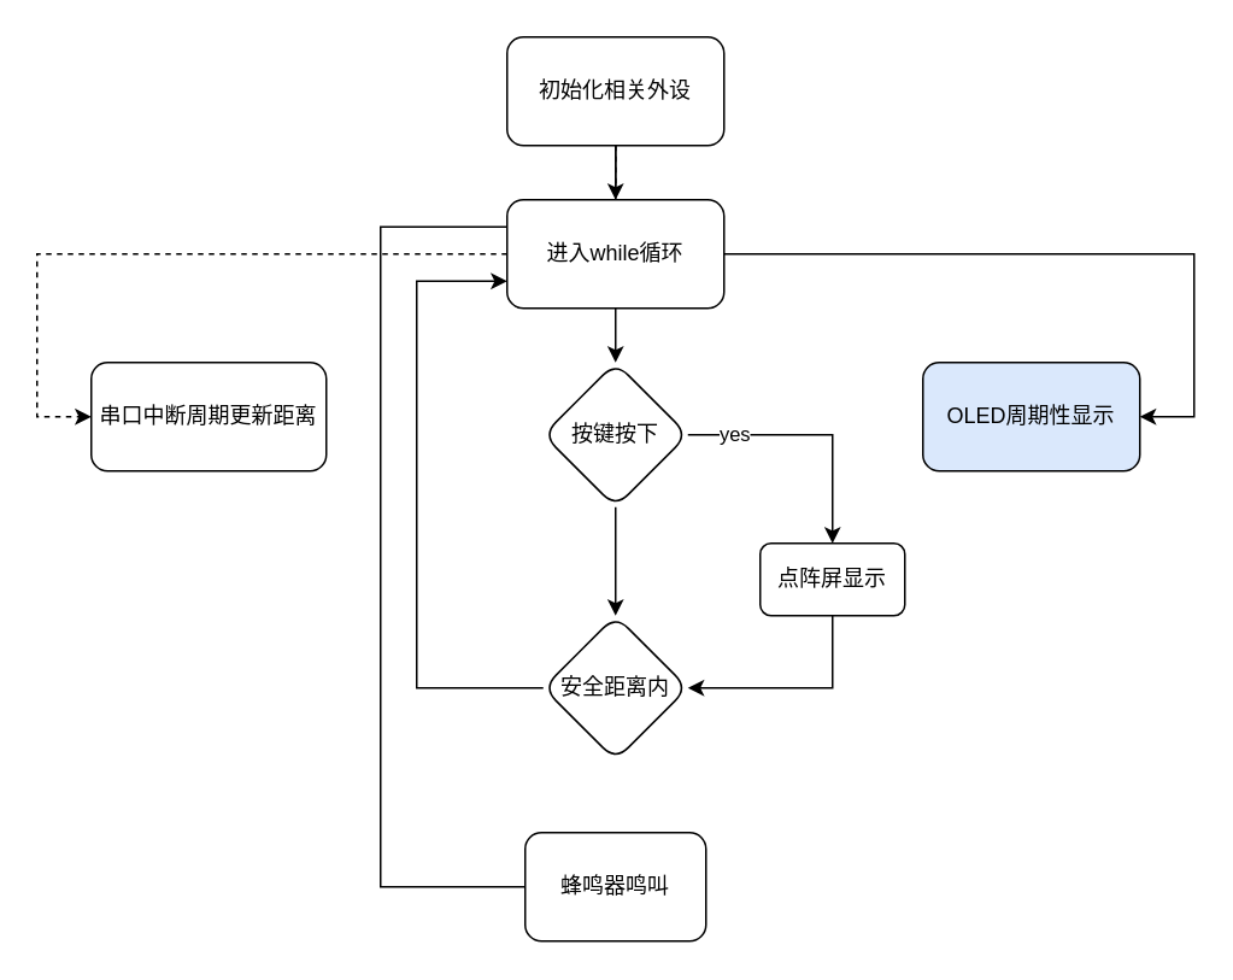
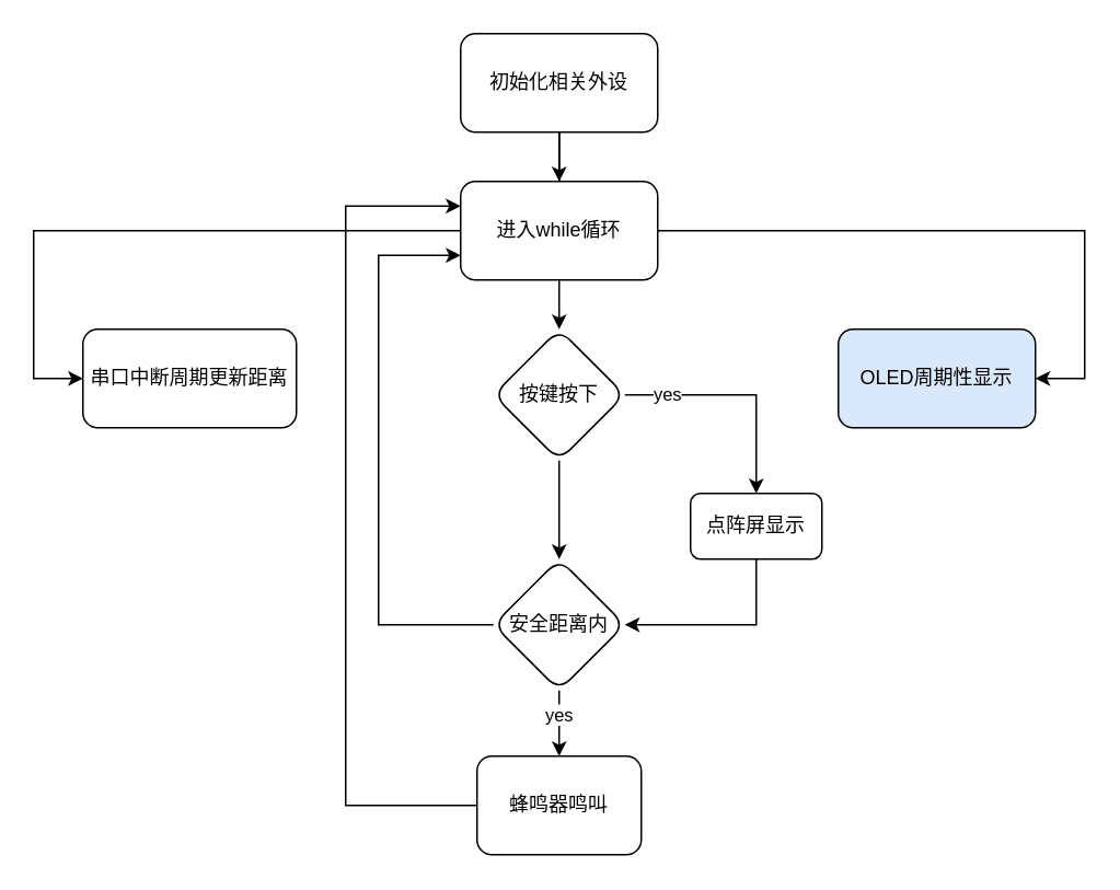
  <mxCell id="0" />
  <mxCell id="1" parent="0" />
  <mxCell id="2" value="" style="edgeStyle=orthogonalEdgeStyle;rounded=0;orthogonalLoop=1;jettySize=auto;html=1;" edge="1" parent="1" source="5" target="7"><mxGeometry relative="1" as="geometry" /></mxCell>
  <mxCell id="3" value="" style="edgeStyle=orthogonalEdgeStyle;rounded=0;orthogonalLoop=1;jettySize=auto;html=1;" edge="1" parent="1" source="5" target="18"><mxGeometry relative="1" as="geometry"><Array as="points"><mxPoint x="340" y="140" /><mxPoint x="660" y="140" /></Array></mxGeometry></mxCell>
- <mxCell id="4" value="" style="edgeStyle=orthogonalEdgeStyle;rounded=0;orthogonalLoop=1;jettySize=auto;html=1;dashed=1;" edge="1" parent="1" source="5" target="19"><mxGeometry relative="1" as="geometry"><Array as="points"><mxPoint x="340" y="140" /><mxPoint x="20" y="140" /><mxPoint x="20" y="230" /></Array></mxGeometry></mxCell>
+ <mxCell id="4" value="" style="edgeStyle=orthogonalEdgeStyle;rounded=0;orthogonalLoop=1;jettySize=auto;html=1;" edge="1" parent="1" source="5" target="19"><mxGeometry relative="1" as="geometry"><Array as="points"><mxPoint x="340" y="140" /><mxPoint x="20" y="140" /><mxPoint x="20" y="230" /></Array></mxGeometry></mxCell>
  <mxCell id="5" value="初始化相关外设" style="rounded=1;whiteSpace=wrap;html=1;" vertex="1" parent="1"><mxGeometry x="280" y="20" width="120" height="60" as="geometry" /></mxCell>
  <mxCell id="6" value="" style="edgeStyle=orthogonalEdgeStyle;rounded=0;orthogonalLoop=1;jettySize=auto;html=1;" edge="1" parent="1" source="7" target="11"><mxGeometry relative="1" as="geometry" /></mxCell>
  <mxCell id="7" value="进入while循环" style="whiteSpace=wrap;html=1;rounded=1;" vertex="1" parent="1"><mxGeometry x="280" y="110" width="120" height="60" as="geometry" /></mxCell>
  <mxCell id="8" value="" style="edgeStyle=orthogonalEdgeStyle;rounded=0;orthogonalLoop=1;jettySize=auto;html=1;" edge="1" parent="1" source="11" target="13"><mxGeometry relative="1" as="geometry" /></mxCell>
  <mxCell id="9" value="yes" style="edgeLabel;html=1;align=center;verticalAlign=middle;resizable=0;points=[];" vertex="1" connectable="0" parent="8"><mxGeometry x="-0.648" y="1" relative="1" as="geometry"><mxPoint as="offset" /></mxGeometry></mxCell>
  <mxCell id="10" style="edgeStyle=orthogonalEdgeStyle;rounded=0;orthogonalLoop=1;jettySize=auto;html=1;exitX=0.5;exitY=1;exitDx=0;exitDy=0;" edge="1" parent="1" source="11" target="17"><mxGeometry relative="1" as="geometry" /></mxCell>
  <mxCell id="11" value="按键按下" style="rhombus;whiteSpace=wrap;html=1;rounded=1;" vertex="1" parent="1"><mxGeometry x="300" y="200" width="80" height="80" as="geometry" /></mxCell>
  <mxCell id="12" style="edgeStyle=orthogonalEdgeStyle;rounded=0;orthogonalLoop=1;jettySize=auto;html=1;exitX=0.5;exitY=1;exitDx=0;exitDy=0;entryX=1;entryY=0.5;entryDx=0;entryDy=0;" edge="1" parent="1" source="13" target="17"><mxGeometry relative="1" as="geometry" /></mxCell>
  <mxCell id="13" value="点阵屏显示" style="whiteSpace=wrap;html=1;rounded=1;" vertex="1" parent="1"><mxGeometry x="420" y="300" width="80" height="40" as="geometry" /></mxCell>
+ <mxCell id="14" value="" style="edgeStyle=orthogonalEdgeStyle;rounded=0;orthogonalLoop=1;jettySize=auto;html=1;" edge="1" parent="1" source="17" target="21"><mxGeometry relative="1" as="geometry" /></mxCell>
+ <mxCell id="15" value="yes" style="edgeLabel;html=1;align=center;verticalAlign=middle;resizable=0;points=[];" vertex="1" connectable="0" parent="14"><mxGeometry x="-0.31" y="-1" relative="1" as="geometry"><mxPoint as="offset" /></mxGeometry></mxCell>
  <mxCell id="16" style="edgeStyle=orthogonalEdgeStyle;rounded=0;orthogonalLoop=1;jettySize=auto;html=1;exitX=0;exitY=0.5;exitDx=0;exitDy=0;entryX=0;entryY=0.75;entryDx=0;entryDy=0;" edge="1" parent="1" source="17" target="7"><mxGeometry relative="1" as="geometry"><Array as="points"><mxPoint x="230" y="380" /><mxPoint x="230" y="155" /></Array></mxGeometry></mxCell>
  <mxCell id="17" value="安全距离内" style="rhombus;whiteSpace=wrap;html=1;rounded=1;" vertex="1" parent="1"><mxGeometry x="300" y="340" width="80" height="80" as="geometry" /></mxCell>
  <mxCell id="18" value="OLED周期性显示" style="rounded=1;whiteSpace=wrap;html=1;fillColor=#dae8fc;" vertex="1" parent="1"><mxGeometry x="510" y="200" width="120" height="60" as="geometry" /></mxCell>
  <mxCell id="19" value="串口中断周期更新距离" style="rounded=1;whiteSpace=wrap;html=1;" vertex="1" parent="1"><mxGeometry x="50" y="200" width="130" height="60" as="geometry" /></mxCell>
- <mxCell id="20" style="edgeStyle=orthogonalEdgeStyle;rounded=0;orthogonalLoop=1;jettySize=auto;html=1;exitX=0;exitY=0.5;exitDx=0;exitDy=0;entryX=0;entryY=0.25;entryDx=0;entryDy=0;endArrow=none;" edge="1" parent="1" source="21" target="7"><mxGeometry relative="1" as="geometry"><Array as="points"><mxPoint x="210" y="490" /><mxPoint x="210" y="125" /></Array></mxGeometry></mxCell>
+ <mxCell id="20" style="edgeStyle=orthogonalEdgeStyle;rounded=0;orthogonalLoop=1;jettySize=auto;html=1;exitX=0;exitY=0.5;exitDx=0;exitDy=0;entryX=0;entryY=0.25;entryDx=0;entryDy=0;" edge="1" parent="1" source="21" target="7"><mxGeometry relative="1" as="geometry"><Array as="points"><mxPoint x="210" y="490" /><mxPoint x="210" y="125" /></Array></mxGeometry></mxCell>
  <mxCell id="21" value="蜂鸣器鸣叫" style="whiteSpace=wrap;html=1;rounded=1;" vertex="1" parent="1"><mxGeometry x="290" y="460" width="100" height="60" as="geometry" /></mxCell>
